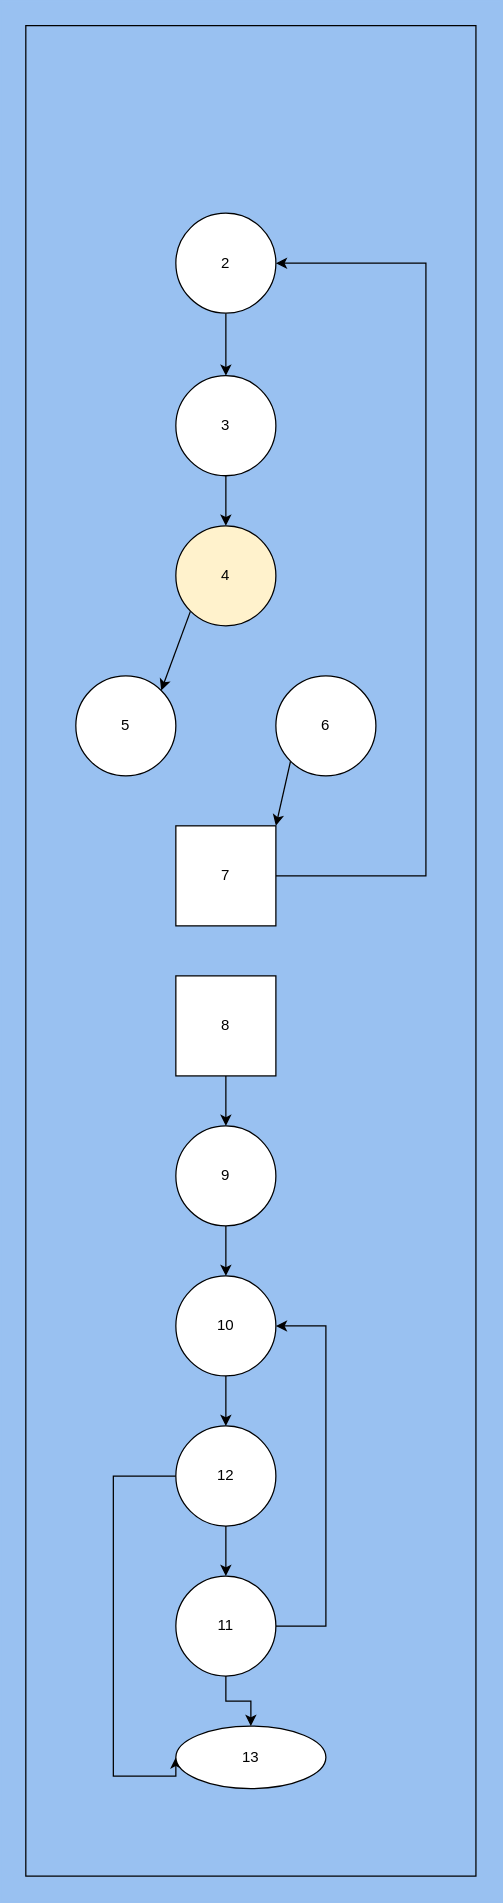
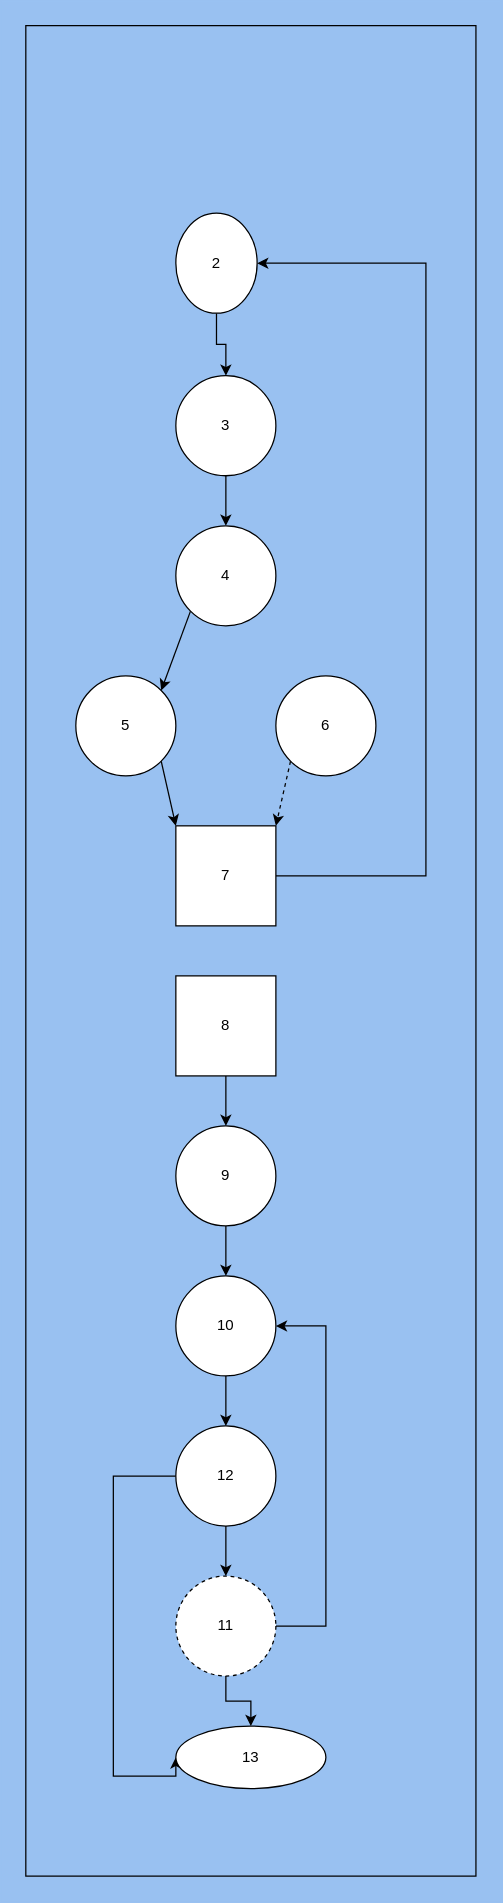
  <mxCell id="0" />
  <mxCell id="1" parent="0" />
  <mxCell id="2" style="edgeStyle=orthogonalEdgeStyle;rounded=0;orthogonalLoop=1;jettySize=auto;html=1;exitX=0.5;exitY=1;exitDx=0;exitDy=0;entryX=0.5;entryY=0;entryDx=0;entryDy=0;" edge="1" parent="1" source="3" target="5"><mxGeometry relative="1" as="geometry" /></mxCell>
- <mxCell id="3" value="2" style="ellipse;whiteSpace=wrap;html=1;aspect=fixed;" vertex="1" parent="1"><mxGeometry x="140" y="170" width="80" height="80" as="geometry" /></mxCell>
+ <mxCell id="3" value="2" style="ellipse;whiteSpace=wrap;html=1;aspect=fixed;" vertex="1" parent="1"><mxGeometry x="140" y="170" width="65" height="80" as="geometry" /></mxCell>
  <mxCell id="4" style="edgeStyle=orthogonalEdgeStyle;rounded=0;orthogonalLoop=1;jettySize=auto;html=1;exitX=0.5;exitY=1;exitDx=0;exitDy=0;" edge="1" parent="1" source="5" target="7"><mxGeometry relative="1" as="geometry" /></mxCell>
  <mxCell id="5" value="3" style="ellipse;whiteSpace=wrap;html=1;aspect=fixed;" vertex="1" parent="1"><mxGeometry x="140" y="300" width="80" height="80" as="geometry" /></mxCell>
  <mxCell id="6" style="rounded=0;orthogonalLoop=1;jettySize=auto;html=1;exitX=0;exitY=1;exitDx=0;exitDy=0;entryX=1;entryY=0;entryDx=0;entryDy=0;" edge="1" parent="1" source="7" target="11"><mxGeometry relative="1" as="geometry" /></mxCell>
- <mxCell id="7" value="4" style="ellipse;whiteSpace=wrap;html=1;aspect=fixed;fillColor=#fff2cc;" vertex="1" parent="1"><mxGeometry x="140" y="420" width="80" height="80" as="geometry" /></mxCell>
- <mxCell id="8" style="rounded=0;orthogonalLoop=1;jettySize=auto;html=1;exitX=0;exitY=1;exitDx=0;exitDy=0;entryX=1;entryY=0;entryDx=0;entryDy=0;" edge="1" parent="1" source="9" target="13"><mxGeometry relative="1" as="geometry" /></mxCell>
+ <mxCell id="7" value="4" style="ellipse;whiteSpace=wrap;html=1;aspect=fixed;" vertex="1" parent="1"><mxGeometry x="140" y="420" width="80" height="80" as="geometry" /></mxCell>
+ <mxCell id="8" style="rounded=0;orthogonalLoop=1;jettySize=auto;html=1;exitX=0;exitY=1;exitDx=0;exitDy=0;entryX=1;entryY=0;entryDx=0;entryDy=0;dashed=1;" edge="1" parent="1" source="9" target="13"><mxGeometry relative="1" as="geometry" /></mxCell>
  <mxCell id="9" value="6" style="ellipse;whiteSpace=wrap;html=1;aspect=fixed;" vertex="1" parent="1"><mxGeometry x="220" y="540" width="80" height="80" as="geometry" /></mxCell>
+ <mxCell id="10" style="rounded=0;orthogonalLoop=1;jettySize=auto;html=1;exitX=1;exitY=1;exitDx=0;exitDy=0;entryX=0;entryY=0;entryDx=0;entryDy=0;" edge="1" parent="1" source="11" target="13"><mxGeometry relative="1" as="geometry" /></mxCell>
  <mxCell id="11" value="5" style="ellipse;whiteSpace=wrap;html=1;aspect=fixed;" vertex="1" parent="1"><mxGeometry x="60" y="540" width="80" height="80" as="geometry" /></mxCell>
  <mxCell id="12" style="edgeStyle=orthogonalEdgeStyle;rounded=0;orthogonalLoop=1;jettySize=auto;html=1;exitX=1;exitY=0.5;exitDx=0;exitDy=0;entryX=1;entryY=0.5;entryDx=0;entryDy=0;" edge="1" parent="1" source="13" target="3"><mxGeometry relative="1" as="geometry"><Array as="points"><mxPoint x="340" y="700" /><mxPoint x="340" y="210" /></Array></mxGeometry></mxCell>
  <mxCell id="13" value="7" style="whiteSpace=wrap;html=1;aspect=fixed;rounded=0;" vertex="1" parent="1"><mxGeometry x="140" y="660" width="80" height="80" as="geometry" /></mxCell>
  <mxCell id="14" style="edgeStyle=orthogonalEdgeStyle;rounded=0;orthogonalLoop=1;jettySize=auto;html=1;exitX=0.5;exitY=1;exitDx=0;exitDy=0;" edge="1" parent="1" source="15" target="17"><mxGeometry relative="1" as="geometry" /></mxCell>
  <mxCell id="15" value="8" style="whiteSpace=wrap;html=1;aspect=fixed;rounded=0;" vertex="1" parent="1"><mxGeometry x="140" y="780" width="80" height="80" as="geometry" /></mxCell>
  <mxCell id="16" style="edgeStyle=orthogonalEdgeStyle;rounded=0;orthogonalLoop=1;jettySize=auto;html=1;exitX=0.5;exitY=1;exitDx=0;exitDy=0;" edge="1" parent="1" source="17" target="19"><mxGeometry relative="1" as="geometry" /></mxCell>
  <mxCell id="17" value="9" style="ellipse;whiteSpace=wrap;html=1;aspect=fixed;" vertex="1" parent="1"><mxGeometry x="140" y="900" width="80" height="80" as="geometry" /></mxCell>
  <mxCell id="18" style="edgeStyle=orthogonalEdgeStyle;rounded=0;orthogonalLoop=1;jettySize=auto;html=1;exitX=0.5;exitY=1;exitDx=0;exitDy=0;" edge="1" parent="1" source="19" target="22"><mxGeometry relative="1" as="geometry" /></mxCell>
  <mxCell id="19" value="10" style="ellipse;whiteSpace=wrap;html=1;aspect=fixed;" vertex="1" parent="1"><mxGeometry x="140" y="1020" width="80" height="80" as="geometry" /></mxCell>
  <mxCell id="20" style="edgeStyle=orthogonalEdgeStyle;rounded=0;orthogonalLoop=1;jettySize=auto;html=1;exitX=0.5;exitY=1;exitDx=0;exitDy=0;entryX=0.5;entryY=0;entryDx=0;entryDy=0;" edge="1" parent="1" source="22" target="25"><mxGeometry relative="1" as="geometry" /></mxCell>
  <mxCell id="21" style="edgeStyle=orthogonalEdgeStyle;rounded=0;orthogonalLoop=1;jettySize=auto;html=1;exitX=0;exitY=0.5;exitDx=0;exitDy=0;entryX=0;entryY=0.5;entryDx=0;entryDy=0;" edge="1" parent="1" source="22" target="26"><mxGeometry relative="1" as="geometry"><Array as="points"><mxPoint x="90" y="1180" /><mxPoint x="90" y="1420" /></Array></mxGeometry></mxCell>
  <mxCell id="22" value="12" style="ellipse;whiteSpace=wrap;html=1;aspect=fixed;" vertex="1" parent="1"><mxGeometry x="140" y="1140" width="80" height="80" as="geometry" /></mxCell>
  <mxCell id="23" style="edgeStyle=orthogonalEdgeStyle;rounded=0;orthogonalLoop=1;jettySize=auto;html=1;exitX=0.5;exitY=1;exitDx=0;exitDy=0;entryX=0.5;entryY=0;entryDx=0;entryDy=0;" edge="1" parent="1" source="25" target="26"><mxGeometry relative="1" as="geometry" /></mxCell>
  <mxCell id="24" style="edgeStyle=orthogonalEdgeStyle;rounded=0;orthogonalLoop=1;jettySize=auto;html=1;exitX=1;exitY=0.5;exitDx=0;exitDy=0;entryX=1;entryY=0.5;entryDx=0;entryDy=0;" edge="1" parent="1" source="25" target="19"><mxGeometry relative="1" as="geometry"><Array as="points"><mxPoint x="260" y="1300" /><mxPoint x="260" y="1060" /></Array></mxGeometry></mxCell>
- <mxCell id="25" value="11" style="ellipse;whiteSpace=wrap;html=1;aspect=fixed;" vertex="1" parent="1"><mxGeometry x="140" y="1260" width="80" height="80" as="geometry" /></mxCell>
+ <mxCell id="25" value="11" style="ellipse;whiteSpace=wrap;html=1;aspect=fixed;dashed=1;" vertex="1" parent="1"><mxGeometry x="140" y="1260" width="80" height="80" as="geometry" /></mxCell>
  <mxCell id="26" value="13" style="ellipse;whiteSpace=wrap;html=1;aspect=fixed;" vertex="1" parent="1"><mxGeometry x="140" y="1380" width="120" height="50" as="geometry" /></mxCell>
  <mxCell id="27" value="" style="rounded=0;whiteSpace=wrap;html=1;fillColor=none;" vertex="1" parent="1"><mxGeometry x="20" width="360" height="1480" as="geometry" y="20" /></mxCell>
